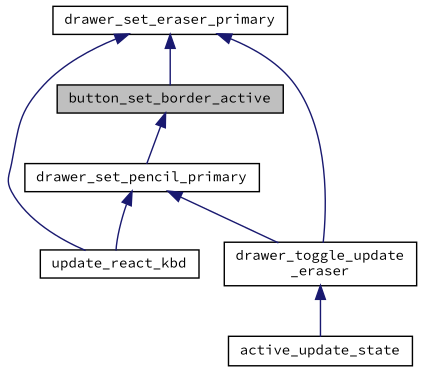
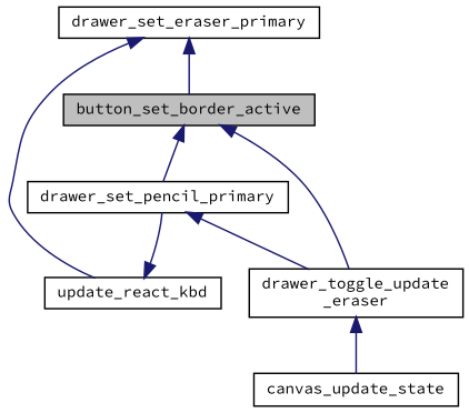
  digraph {
    fontname="Source Code Pro"
    rankdir=TB
    node [color=black fillcolor=white fontname="Source Code Pro" fontsize=10 shape=record style=filled]
    edge [color=midnightblue dir=back fontname="Source Code Pro" fontsize=10 labelfontname=Helvetica labelfontsize=10 style=solid]
    n1 [fillcolor=grey75 fontcolor=black height=0.2 label=button_set_border_active width=0.4]
    n2 [height=0.2 label=drawer_set_pencil_primary width=0.4]
    n3 [height=0.2 label=drawer_set_eraser_primary width=0.4]
    n4 [height=0.2 label=update_react_kbd width=0.4]
    n5 [height=0.2 label="drawer_toggle_update\l_eraser" width=0.4]
-   n6 [height=0.2 label=active_update_state width=0.4]
+   n6 [height=0.2 label=canvas_update_state width=0.4]
    n1 -> n2
-   n2 -> n4
+   n4 -> n2
    n2 -> n5
    n3 -> n1
    n3 -> n4
-   n3 -> n5
+   n1 -> n5
    n5 -> n6
  }
